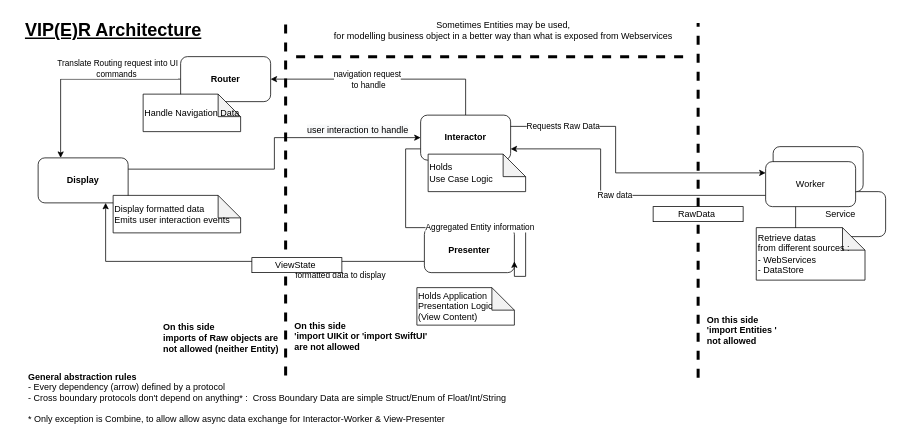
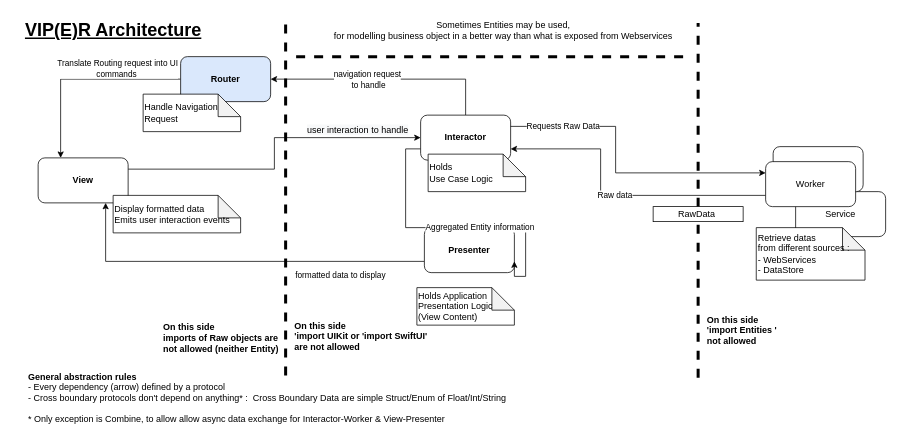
  <mxCell id="0" />
  <mxCell id="1" parent="0" />
  <mxCell id="2" value="Service" style="rounded=1;whiteSpace=wrap;html=1;" parent="1" vertex="1"><mxGeometry x="1060" y="255" width="120" height="60" as="geometry" /></mxCell>
  <mxCell id="3" style="edgeStyle=orthogonalEdgeStyle;rounded=0;orthogonalLoop=1;jettySize=auto;html=1;exitX=1;exitY=0.25;exitDx=0;exitDy=0;entryX=0;entryY=0.5;entryDx=0;entryDy=0;" parent="1" source="5" target="19" edge="1"><mxGeometry relative="1" as="geometry"><mxPoint x="150" y="230" as="sourcePoint" /></mxGeometry></mxCell>
  <mxCell id="4" value="&lt;span style=&quot;font-size: 12px; text-align: left; background-color: rgb(248, 249, 250);&quot;&gt;user interaction to handle&lt;br&gt;&lt;/span&gt;" style="edgeLabel;html=1;align=center;verticalAlign=middle;resizable=0;points=[];" parent="3" vertex="1" connectable="0"><mxGeometry x="-0.047" y="4" relative="1" as="geometry"><mxPoint x="114" y="-42" as="offset" /></mxGeometry></mxCell>
- <mxCell id="5" value="&lt;b&gt;Display&lt;/b&gt;" style="rounded=1;whiteSpace=wrap;html=1;" parent="1" vertex="1"><mxGeometry x="50" y="210" width="120" height="60" as="geometry" /></mxCell>
+ <mxCell id="5" value="&lt;b&gt;View&lt;/b&gt;" style="rounded=1;whiteSpace=wrap;html=1;" parent="1" vertex="1"><mxGeometry x="50" y="210" width="120" height="60" as="geometry" /></mxCell>
  <mxCell id="6" style="edgeStyle=orthogonalEdgeStyle;rounded=0;orthogonalLoop=1;jettySize=auto;html=1;exitX=0;exitY=0.75;exitDx=0;exitDy=0;entryX=0.75;entryY=1;entryDx=0;entryDy=0;" parent="1" source="10" target="5" edge="1"><mxGeometry relative="1" as="geometry"><mxPoint x="150" y="260" as="targetPoint" /></mxGeometry></mxCell>
  <mxCell id="7" value="formatted data to display" style="edgeLabel;html=1;align=center;verticalAlign=middle;resizable=0;points=[];" parent="6" vertex="1" connectable="0"><mxGeometry x="-0.107" y="-3" relative="1" as="geometry"><mxPoint x="112" y="21" as="offset" /></mxGeometry></mxCell>
  <mxCell id="8" style="edgeStyle=orthogonalEdgeStyle;rounded=0;orthogonalLoop=1;jettySize=auto;html=1;exitX=0.5;exitY=0;exitDx=0;exitDy=0;entryX=1;entryY=0.5;entryDx=0;entryDy=0;" parent="1" source="19" target="13" edge="1"><mxGeometry relative="1" as="geometry" /></mxCell>
  <mxCell id="9" value="navigation request&lt;br&gt;&amp;nbsp;to handle" style="edgeLabel;html=1;align=center;verticalAlign=middle;resizable=0;points=[];" parent="8" vertex="1" connectable="0"><mxGeometry x="0.167" relative="1" as="geometry"><mxPoint as="offset" /></mxGeometry></mxCell>
  <mxCell id="10" value="&lt;b&gt;Presenter&lt;/b&gt;" style="rounded=1;whiteSpace=wrap;html=1;" parent="1" vertex="1"><mxGeometry x="565" y="303" width="120" height="60" as="geometry" /></mxCell>
  <mxCell id="11" style="edgeStyle=orthogonalEdgeStyle;rounded=0;orthogonalLoop=1;jettySize=auto;html=1;exitX=0;exitY=0.5;exitDx=0;exitDy=0;entryX=0.25;entryY=0;entryDx=0;entryDy=0;" parent="1" source="13" target="5" edge="1"><mxGeometry relative="1" as="geometry"><mxPoint x="60" y="215" as="targetPoint" /></mxGeometry></mxCell>
  <mxCell id="12" value="Translate Routing request into UI&lt;br&gt;commands&amp;nbsp;" style="edgeLabel;html=1;align=center;verticalAlign=middle;resizable=0;points=[];" parent="11" vertex="1" connectable="0"><mxGeometry x="-0.442" y="-4" relative="1" as="geometry"><mxPoint x="-11" y="-11" as="offset" /></mxGeometry></mxCell>
- <mxCell id="13" value="&lt;b&gt;Router&lt;/b&gt;" style="rounded=1;whiteSpace=wrap;html=1;" parent="1" vertex="1"><mxGeometry x="240" y="75" width="120" height="60" as="geometry" /></mxCell>
+ <mxCell id="13" value="&lt;b&gt;Router&lt;/b&gt;" style="rounded=1;whiteSpace=wrap;html=1;fillColor=#dae8fc;" parent="1" vertex="1"><mxGeometry x="240" y="75" width="120" height="60" as="geometry" /></mxCell>
  <mxCell id="14" value="Holds Application &lt;br&gt;Presentation Logic &lt;br&gt;(View Content)" style="shape=note;whiteSpace=wrap;html=1;backgroundOutline=1;darkOpacity=0.05;align=left;" parent="1" vertex="1"><mxGeometry x="555" y="383" width="130" height="50" as="geometry" /></mxCell>
  <mxCell id="15" value="" style="endArrow=none;dashed=1;html=1;rounded=0;endSize=9;startSize=9;strokeWidth=4;" parent="1" edge="1"><mxGeometry width="50" height="50" relative="1" as="geometry"><mxPoint x="380" y="500" as="sourcePoint" /><mxPoint x="380" y="30" as="targetPoint" /></mxGeometry></mxCell>
  <mxCell id="16" value="" style="endArrow=none;dashed=1;html=1;rounded=0;endSize=9;startSize=9;strokeWidth=4;startArrow=none;" parent="1" source="33" edge="1"><mxGeometry width="50" height="50" relative="1" as="geometry"><mxPoint x="930" y="495" as="sourcePoint" /><mxPoint x="930" y="30" as="targetPoint" /></mxGeometry></mxCell>
  <mxCell id="17" value="&lt;b&gt;On this side&amp;nbsp;&lt;br&gt;'import UIKit or 'import SwiftUI' &lt;br&gt;are not allowed&lt;br&gt;&lt;br&gt;&lt;/b&gt;" style="text;html=1;align=left;verticalAlign=middle;resizable=0;points=[];autosize=1;strokeColor=none;fillColor=none;" parent="1" vertex="1"><mxGeometry x="390" y="420" width="200" height="70" as="geometry" /></mxCell>
  <mxCell id="18" value="Aggregated Entity information" style="edgeStyle=orthogonalEdgeStyle;rounded=0;orthogonalLoop=1;jettySize=auto;html=1;exitX=0;exitY=0.75;exitDx=0;exitDy=0;entryX=1;entryY=0.75;entryDx=0;entryDy=0;strokeWidth=1;startSize=6;endSize=6;" parent="1" source="19" target="10" edge="1"><mxGeometry x="0.162" relative="1" as="geometry"><Array as="points"><mxPoint x="540" y="198" /><mxPoint x="540" y="303" /><mxPoint x="700" y="303" /><mxPoint x="700" y="368" /></Array><mxPoint as="offset" /></mxGeometry></mxCell>
  <mxCell id="19" value="&lt;b&gt;Interactor&lt;/b&gt;" style="rounded=1;whiteSpace=wrap;html=1;" parent="1" vertex="1"><mxGeometry x="560" y="153" width="120" height="60" as="geometry" /></mxCell>
  <mxCell id="20" value="&lt;b&gt;On this side&amp;nbsp;&lt;br&gt;'import Entities '&amp;nbsp;&lt;br&gt;not allowed&lt;br&gt;&lt;/b&gt;" style="text;html=1;align=left;verticalAlign=middle;resizable=0;points=[];autosize=1;strokeColor=none;fillColor=none;" parent="1" vertex="1"><mxGeometry x="940" y="410" width="120" height="60" as="geometry" /></mxCell>
  <mxCell id="21" value="" style="endArrow=none;dashed=1;html=1;rounded=0;endSize=9;startSize=9;strokeWidth=4;" parent="1" edge="1"><mxGeometry width="50" height="50" relative="1" as="geometry"><mxPoint x="910" y="75" as="sourcePoint" /><mxPoint x="390" y="75" as="targetPoint" /></mxGeometry></mxCell>
  <mxCell id="22" value="Holds&amp;nbsp;&lt;br&gt;Use Case Logic" style="shape=note;whiteSpace=wrap;html=1;backgroundOutline=1;darkOpacity=0.05;align=left;" parent="1" vertex="1"><mxGeometry x="570" y="205" width="130" height="50" as="geometry" /></mxCell>
- <mxCell id="23" value="Handle Navigation Data" style="shape=note;whiteSpace=wrap;html=1;backgroundOutline=1;darkOpacity=0.05;align=left;" parent="1" vertex="1"><mxGeometry x="190" y="125" width="130" height="50" as="geometry" /></mxCell>
+ <mxCell id="23" value="Handle Navigation Request" style="shape=note;whiteSpace=wrap;html=1;backgroundOutline=1;darkOpacity=0.05;align=left;" parent="1" vertex="1"><mxGeometry x="190" y="125" width="130" height="50" as="geometry" /></mxCell>
  <mxCell id="24" value="Requests Raw Data" style="edgeStyle=orthogonalEdgeStyle;rounded=0;orthogonalLoop=1;jettySize=auto;html=1;exitX=1;exitY=0.25;exitDx=0;exitDy=0;entryX=0;entryY=0.25;entryDx=0;entryDy=0;strokeWidth=1;startSize=6;endSize=6;" parent="1" source="19" target="27" edge="1"><mxGeometry x="-0.652" relative="1" as="geometry"><mxPoint x="874" y="235" as="sourcePoint" /><mxPoint x="1080" y="235" as="targetPoint" /><Array as="points"><mxPoint x="820" y="168" /><mxPoint x="820" y="230" /></Array><mxPoint as="offset" /></mxGeometry></mxCell>
  <mxCell id="25" value="Raw data" style="edgeStyle=orthogonalEdgeStyle;rounded=0;orthogonalLoop=1;jettySize=auto;html=1;exitX=0;exitY=0.75;exitDx=0;exitDy=0;entryX=1;entryY=0.75;entryDx=0;entryDy=0;strokeWidth=1;startSize=6;endSize=6;" parent="1" source="27" target="19" edge="1"><mxGeometry relative="1" as="geometry"><mxPoint x="1076" y="265" as="sourcePoint" /><mxPoint x="870" y="265" as="targetPoint" /><Array as="points"><mxPoint x="800" y="260" /><mxPoint x="800" y="198" /></Array></mxGeometry></mxCell>
  <mxCell id="26" value="Service" style="rounded=1;whiteSpace=wrap;html=1;" parent="1" vertex="1"><mxGeometry x="1030" y="195" width="120" height="60" as="geometry" /></mxCell>
  <mxCell id="27" value="Worker" style="rounded=1;whiteSpace=wrap;html=1;" parent="1" vertex="1"><mxGeometry x="1020" y="215" width="120" height="60" as="geometry" /></mxCell>
  <mxCell id="28" value="&lt;b&gt;General abstraction rules&lt;/b&gt;&lt;br&gt;&lt;div&gt;- Every dependency (arrow) defined by a protocol&lt;/div&gt;&lt;div&gt;- Cross boundary protocols don't depend on anything* : &amp;nbsp;Cross Boundary Data are simple Struct/Enum of Float/Int/String&lt;/div&gt;&lt;div&gt;&lt;br&gt;&lt;/div&gt;&lt;div&gt;* Only exception is Combine, to allow allow async data exchange for Interactor-Worker &amp;amp; View-Presenter&lt;/div&gt;" style="text;html=1;align=left;verticalAlign=middle;resizable=0;points=[];autosize=1;strokeColor=none;fillColor=none;" parent="1" vertex="1"><mxGeometry x="35" y="490" width="660" height="80" as="geometry" /></mxCell>
  <mxCell id="29" value="Retrieve&amp;nbsp;datas &lt;br&gt;from different sources :&lt;br&gt;- WebServices&lt;br&gt;- DataStore" style="shape=note;whiteSpace=wrap;html=1;backgroundOutline=1;darkOpacity=0.05;align=left;" parent="1" vertex="1"><mxGeometry x="1007.5" y="303" width="145" height="70" as="geometry" /></mxCell>
  <mxCell id="30" value="Display formatted data&lt;br&gt;Emits user interaction events" style="shape=note;whiteSpace=wrap;html=1;backgroundOutline=1;darkOpacity=0.05;align=left;" parent="1" vertex="1"><mxGeometry x="150" y="260" width="170" height="50" as="geometry" /></mxCell>
  <mxCell id="31" value="&lt;b&gt;On this side&amp;nbsp;&lt;br&gt;imports of Raw objects are&lt;br&gt;not allowed (neither Entity)&lt;br&gt;&lt;/b&gt;" style="text;html=1;align=left;verticalAlign=middle;resizable=0;points=[];autosize=1;strokeColor=none;fillColor=none;" parent="1" vertex="1"><mxGeometry x="215" y="420" width="180" height="60" as="geometry" /></mxCell>
- <mxCell id="32" value="ViewState&amp;nbsp;" style="rounded=0;whiteSpace=wrap;html=1;" parent="1" vertex="1"><mxGeometry x="335" y="343" width="120" height="20" as="geometry" /></mxCell>
  <mxCell id="33" value="RawData&amp;nbsp;" style="rounded=0;whiteSpace=wrap;html=1;" parent="1" vertex="1"><mxGeometry x="870" y="275" width="120" height="20" as="geometry" /></mxCell>
  <mxCell id="34" value="" style="endArrow=none;dashed=1;html=1;rounded=0;endSize=9;startSize=9;strokeWidth=4;" parent="1" target="33" edge="1"><mxGeometry width="50" height="50" relative="1" as="geometry"><mxPoint x="930" y="503" as="sourcePoint" /><mxPoint x="930" y="-30" as="targetPoint" /></mxGeometry></mxCell>
  <mxCell id="35" value="&lt;font style=&quot;font-size: 24px;&quot;&gt;&lt;b&gt;&lt;u&gt;VIP(E)R Architecture&lt;/u&gt;&lt;/b&gt;&lt;/font&gt;" style="text;html=1;align=center;verticalAlign=middle;resizable=0;points=[];autosize=1;strokeColor=none;fillColor=none;" parent="1" vertex="1"><mxGeometry x="20" y="20" width="260" height="40" as="geometry" /></mxCell>
  <mxCell id="36" value="Sometimes Entities may be used, &lt;br&gt;for modelling business object in a better way than what is exposed from Webservices" style="text;html=1;align=center;verticalAlign=middle;resizable=0;points=[];autosize=1;strokeColor=none;fillColor=none;" vertex="1" parent="1"><mxGeometry x="435" y="20" width="470" height="40" as="geometry" /></mxCell>
